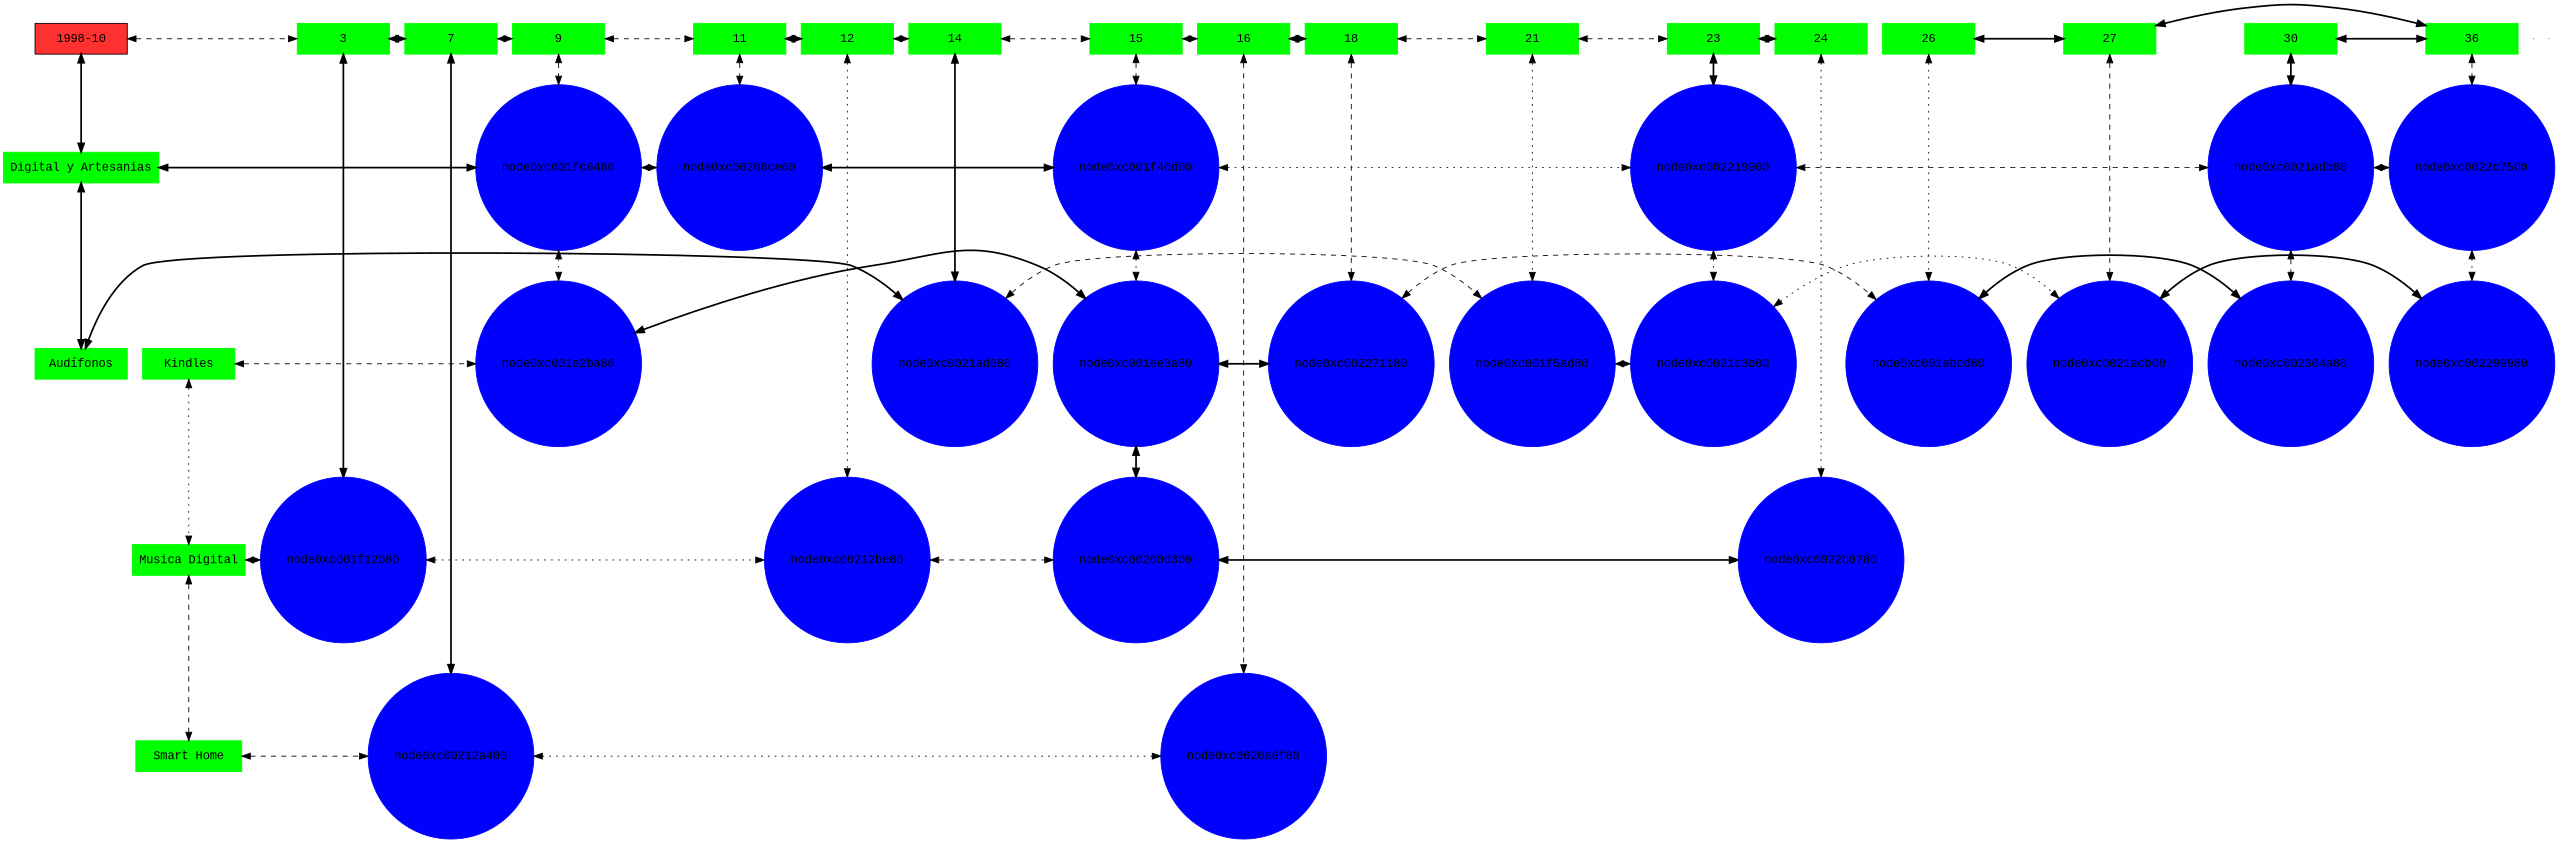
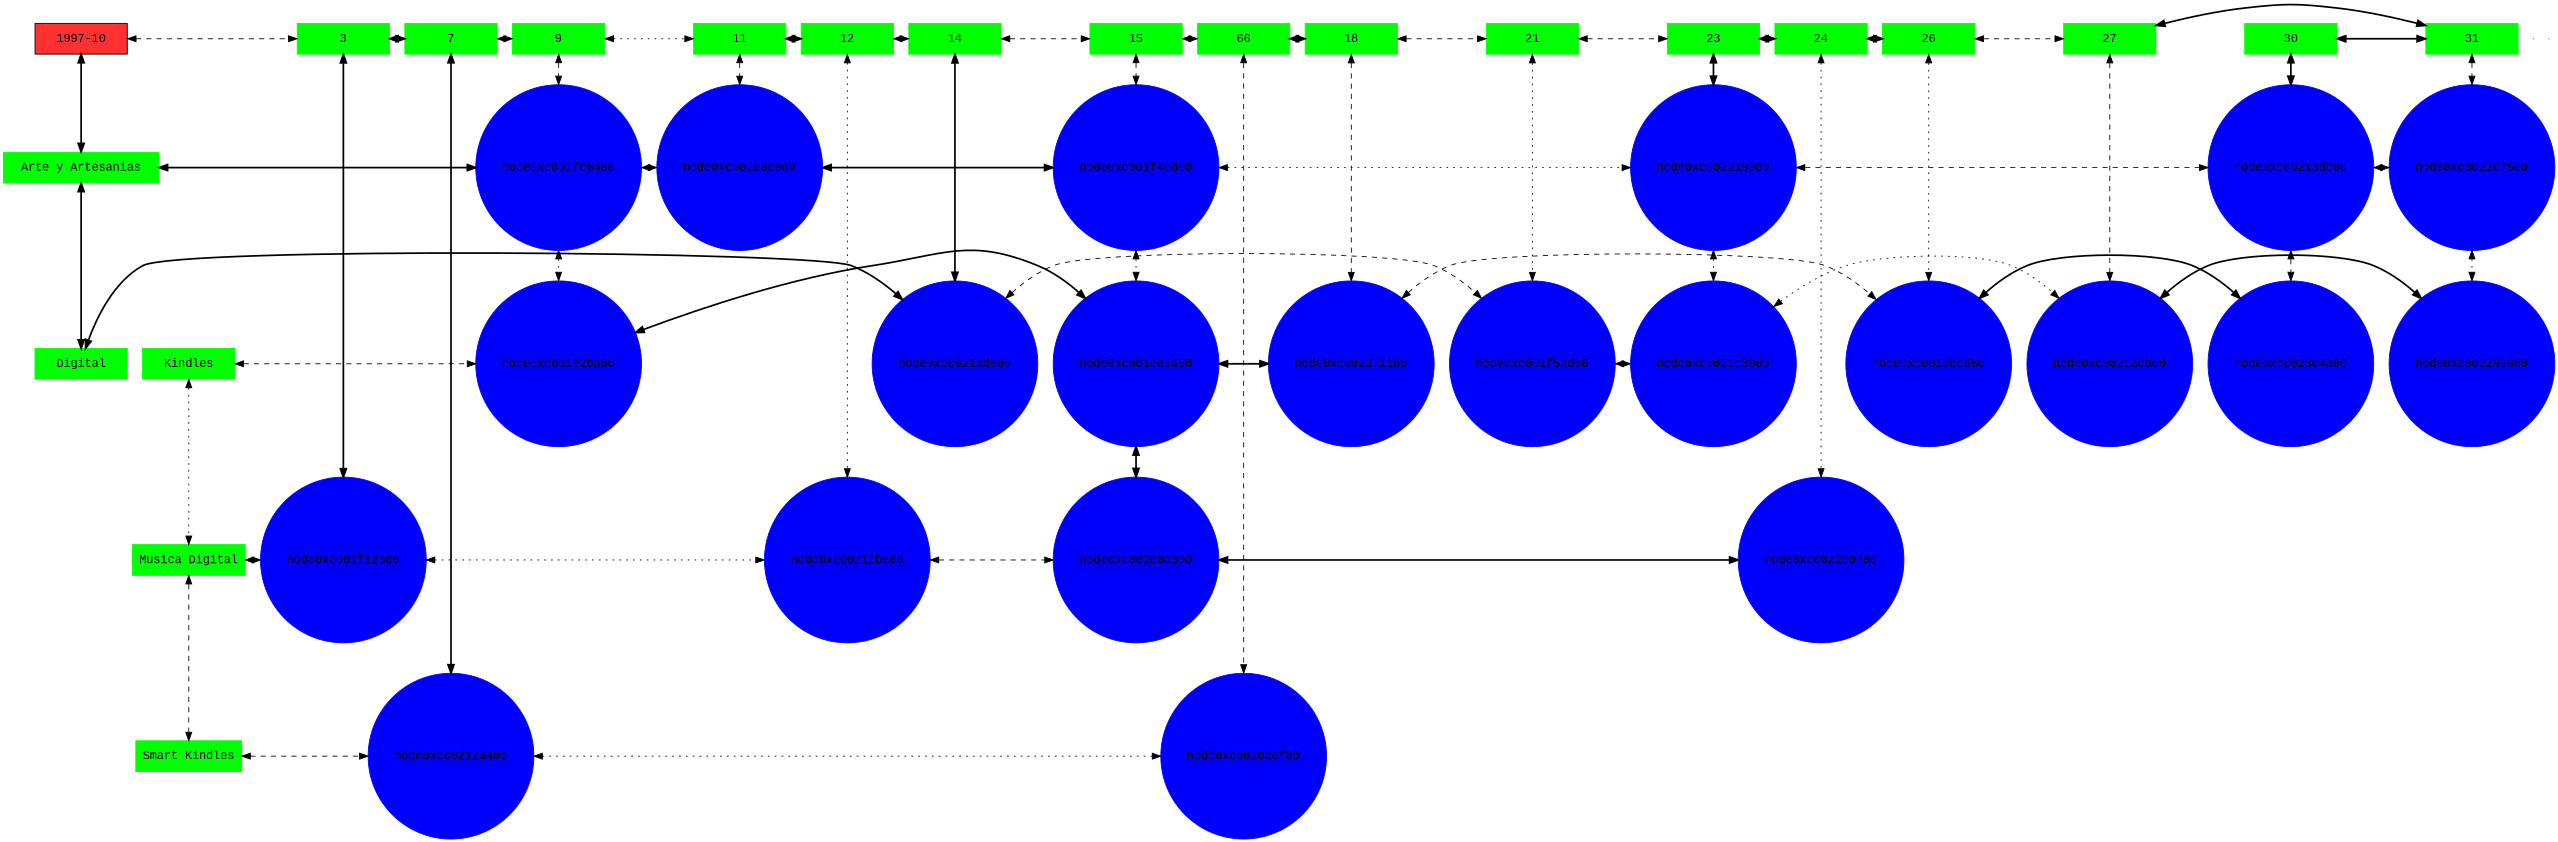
  digraph {
    fontname="Liberation Mono"
    node [fontname="Liberation Mono" group=1 shape=box style=filled color=blue]
    edge [dir=both fontname="Liberation Mono" style=dashed]
-   n1 [fillcolor=firebrick1 label="1998-10" width=1.5 color=""]
+   n1 [fillcolor=firebrick1 label="1997-10" width=1.5 color=""]
    n2 [color=green group=3 label=3 width=1.5]
    n3 [color=green group=7 label=7 width=1.5]
    n4 [color=green group=9 label=9 width=1.5]
    n5 [color=green group=11 label=11 width=1.5]
    n6 [color=green group=12 label=12 width=1.5]
    n7 [color=green group=14 label=14 width=1.5]
    n8 [color=green group=15 label=15 width=1.5]
-   n9 [color=green group=16 label=16 width=1.5]
+   n9 [color=green group=16 label=66 width=1.5]
    n10 [color=green group=18 label=18 width=1.5]
    n11 [color=green group=21 label=21 width=1.5]
    n12 [color=green group=23 label=23 width=1.5]
    n13 [color=green group=24 label=24 width=1.5]
-   n14 [color=green label="Digital y Artesanias" width=1.5]
+   n14 [color=green label="Arte y Artesanias" width=1.5]
    node0xc001fc6480 [group=9 shape=circle width=0.5]
    n16 [color=green group=26 label=26 width=1.5]
    n17 [color=green group=27 label=27 width=1.5]
    n18 [color=green group=30 label=30 width=1.5]
-   n19 [color=green group=31 label=36 width=1.5]
+   n19 [color=green group=31 label=31 width=1.5]
    node0xc00208ce00 [group=11 shape=circle width=0.5]
    node0xc001f40d00 [group=15 shape=circle width=0.5]
    node0xc002219900 [group=23 shape=circle width=0.5]
    node0xc0021adb80 [group=30 shape=circle width=0.5]
    node0xc0022c7500 [group=31 shape=circle width=0.5]
-   n25 [color=green label="Audífonos" width=1.5]
+   n25 [color=green label=Digital width=1.5]
    node0xc0021ad680 [group=14 shape=circle width=0.5]
    node0xc00200d300 [group=15 shape=circle width=0.5]
    node0xc0022b0780 [group=24 shape=circle width=0.5]
    node0xc001f5ad80 [group=21 shape=circle width=0.5]
    node0xc0021c3b00 [group=23 shape=circle width=0.5]
    node0xc0021acb00 [group=27 shape=circle width=0.5]
    node0xc002299980 [group=31 shape=circle width=0.5]
    n33 [color=green label=Kindles width=1.5]
    node0xc001e2ba80 [group=9 shape=circle width=0.5]
    node0xc001ee3a80 [group=15 shape=circle width=0.5]
    node0xc002271180 [group=18 shape=circle width=0.5]
    node0xc001ebcd80 [group=26 shape=circle width=0.5]
    node0xc002304a80 [group=30 shape=circle width=0.5]
    n39 [color=green label="Musica Digital" width=1.5]
    node0xc001f12080 [group=3 shape=circle width=0.5]
    node0xc00212be80 [group=12 shape=circle width=0.5]
-   n42 [color=green label="Smart Home" width=1.5]
+   n42 [color=green label="Smart Kindles" width=1.5]
    node0xc00212a400 [group=7 shape=circle width=0.5]
    node0xc0020a6f80 [group=16 shape=circle width=0.5]
    e0 [shape=point width=0 group="" style="" color=""]
    e1 [shape=point width=0 group="" style="" color=""]
    subgraph sub_1 {
      rank=same
      n1
      n2
    }
    subgraph sub_2 {
      rank=same
      n2
      n3
    }
    subgraph sub_3 {
      rank=same
      n3
      n4
    }
    subgraph sub_4 {
      rank=same
      n4
      n5
    }
    subgraph sub_5 {
      rank=same
      n5
      n6
    }
    subgraph sub_6 {
      rank=same
      n6
      n7
    }
    subgraph sub_7 {
      rank=same
      n7
      n8
    }
    subgraph sub_8 {
      rank=same
      n8
      n9
    }
    subgraph sub_9 {
      rank=same
      n9
      n10
    }
    subgraph sub_10 {
      rank=same
      n10
      n11
    }
    subgraph sub_11 {
      rank=same
      n11
      n12
    }
    subgraph sub_12 {
      rank=same
      n12
      n13
    }
    subgraph sub_13 {
      rank=same
      n14
      node0xc001fc6480
    }
    subgraph sub_14 {
      rank=same
      n13
      n16
    }
    subgraph sub_15 {
      rank=same
      n16
      n17
    }
    subgraph sub_16 {
      rank=same
      n17
      n18
    }
    subgraph sub_17 {
      rank=same
      n18
      n19
    }
    subgraph sub_18 {
      rank=same
      node0xc001fc6480
      node0xc00208ce00
    }
    subgraph sub_19 {
      rank=same
      node0xc00208ce00
      node0xc001f40d00
    }
    subgraph sub_20 {
      rank=same
      node0xc001f40d00
      node0xc002219900
    }
    subgraph sub_21 {
      rank=same
      node0xc002219900
      node0xc0021adb80
    }
    subgraph sub_22 {
      rank=same
      node0xc0021adb80
      node0xc0022c7500
    }
    subgraph sub_23 {
      rank=same
      n25
      node0xc0021ad680
    }
    subgraph sub_24 {
      rank=same
      node0xc00200d300
      node0xc0022b0780
    }
    subgraph sub_25 {
      rank=same
      node0xc0021ad680
      node0xc001f5ad80
    }
    subgraph sub_26 {
      rank=same
      node0xc001f5ad80
      node0xc0021c3b00
    }
    subgraph sub_27 {
      rank=same
      node0xc0021c3b00
      node0xc0021acb00
    }
    subgraph sub_28 {
      rank=same
      node0xc0021acb00
      node0xc002299980
    }
    subgraph sub_29 {
      rank=same
      n33
      node0xc001e2ba80
    }
    subgraph sub_30 {
      rank=same
      node0xc001e2ba80
      node0xc001ee3a80
    }
    subgraph sub_31 {
      rank=same
      node0xc001ee3a80
      node0xc002271180
    }
    subgraph sub_32 {
      rank=same
      node0xc002271180
      node0xc001ebcd80
    }
    subgraph sub_33 {
      rank=same
      node0xc001ebcd80
      node0xc002304a80
    }
    subgraph sub_34 {
      rank=same
      n39
      node0xc001f12080
    }
    subgraph sub_35 {
      rank=same
      node0xc001f12080
      node0xc00212be80
    }
    subgraph sub_36 {
      rank=same
      node0xc00200d300
      node0xc00212be80
    }
    subgraph sub_37 {
      rank=same
      n42
      node0xc00212a400
    }
    subgraph sub_38 {
      rank=same
      node0xc00212a400
      node0xc0020a6f80
    }
    n1 -> n2
    n1 -> n14 [style=bold]
    n2 -> n3 [style=bold]
    n2 -> node0xc001f12080 [style=bold]
    n3 -> n4 [style=dotted]
    n3 -> node0xc00212a400 [style=bold]
-   n4 -> n5
+   n4 -> n5 [style=dotted]
    n4 -> node0xc001fc6480
    n5 -> n6 [style=bold]
    n5 -> node0xc00208ce00
    n6 -> n7
    n6 -> node0xc00212be80 [style=dotted]
    n7 -> n8
    n7 -> node0xc0021ad680 [style=bold]
    n8 -> n9
    n8 -> node0xc001f40d00
    n9 -> n10 [style=bold]
    n9 -> node0xc0020a6f80
    n10 -> n11
    n10 -> node0xc002271180
    n11 -> n12
    n11 -> node0xc001f5ad80 [style=dotted]
    n12 -> n13 [style=bold]
    n12 -> node0xc002219900 [style=bold]
+   n13 -> n16 [style=bold]
    n13 -> node0xc0022b0780 [style=dotted]
    n14 -> node0xc001fc6480 [style=bold]
    n14 -> n25 [style=bold]
    node0xc001fc6480 -> node0xc00208ce00 [style=dotted]
    node0xc001fc6480 -> node0xc001e2ba80 [style=dotted]
-   n16 -> n17 [style=bold]
+   n16 -> n17
    n16 -> node0xc001ebcd80 [style=dotted]
    n17 -> n19 [style=bold]
    n17 -> node0xc0021acb00
    n18 -> n19 [style=bold]
    n18 -> node0xc0021adb80 [style=bold]
    n19 -> node0xc0022c7500
    node0xc00208ce00 -> node0xc001f40d00 [style=bold]
    node0xc001f40d00 -> node0xc002219900 [style=dotted]
    node0xc001f40d00 -> node0xc001ee3a80 [style=dotted]
    node0xc002219900 -> node0xc0021adb80
    node0xc002219900 -> node0xc0021c3b00 [style=dotted]
    node0xc0021adb80 -> node0xc0022c7500
    node0xc0021adb80 -> node0xc002304a80
    node0xc0022c7500 -> node0xc002299980 [style=dotted]
    n25 -> node0xc0021ad680 [style=bold]
    node0xc0021ad680 -> node0xc001f5ad80
    node0xc00200d300 -> node0xc0022b0780 [style=bold]
    node0xc001f5ad80 -> node0xc0021c3b00 [style=dotted]
    node0xc0021c3b00 -> node0xc0021acb00 [style=dotted]
    node0xc0021acb00 -> node0xc002299980 [style=bold]
    n33 -> node0xc001e2ba80
    n33 -> n39 [style=dotted]
    node0xc001e2ba80 -> node0xc001ee3a80 [style=bold]
    node0xc001ee3a80 -> node0xc00200d300 [style=bold]
    node0xc001ee3a80 -> node0xc002271180 [style=bold]
    node0xc002271180 -> node0xc001ebcd80
    node0xc001ebcd80 -> node0xc002304a80 [style=bold]
    n39 -> node0xc001f12080 [style=dotted]
    n39 -> n42
    node0xc001f12080 -> node0xc00212be80 [style=dotted]
    node0xc00212be80 -> node0xc00200d300
    n42 -> node0xc00212a400
    node0xc00212a400 -> node0xc0020a6f80 [style=dotted]
  }
